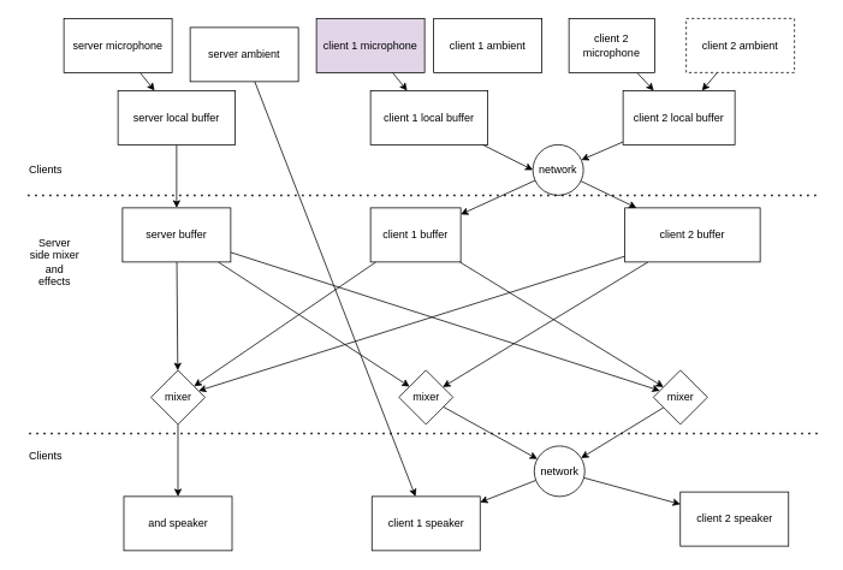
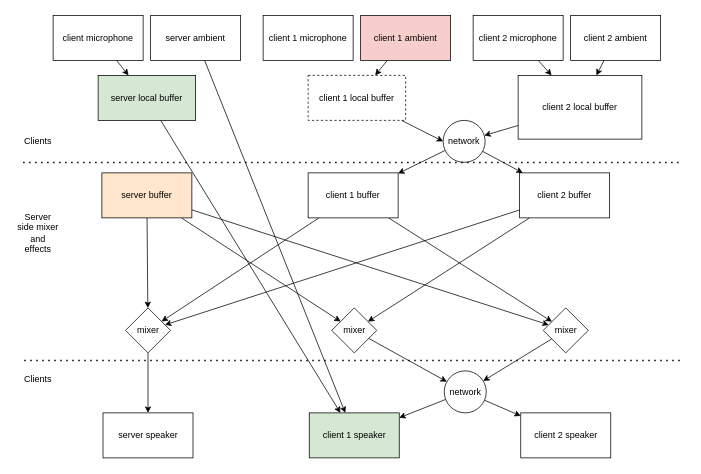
  <mxCell id="0" />
  <mxCell id="1" parent="0" />
  <mxCell id="2" style="edgeStyle=none;rounded=0;orthogonalLoop=1;jettySize=auto;html=1;" edge="1" parent="1" source="4" target="28"><mxGeometry relative="1" as="geometry" /></mxCell>
  <mxCell id="3" style="edgeStyle=none;rounded=0;orthogonalLoop=1;jettySize=auto;html=1;" edge="1" parent="1" source="4" target="30"><mxGeometry relative="1" as="geometry" /></mxCell>
- <mxCell id="4" value="client 1 buffer" style="rounded=0;whiteSpace=wrap;html=1;" parent="1" vertex="1"><mxGeometry x="410" y="230" width="100" height="60" as="geometry" /></mxCell>
+ <mxCell id="4" value="client 1 buffer" style="rounded=0;whiteSpace=wrap;html=1;" parent="1" vertex="1"><mxGeometry x="410" y="230" width="120" height="60" as="geometry" /></mxCell>
  <mxCell id="5" style="edgeStyle=none;rounded=0;orthogonalLoop=1;jettySize=auto;html=1;" edge="1" parent="1" source="7" target="44"><mxGeometry relative="1" as="geometry" /></mxCell>
  <mxCell id="6" style="edgeStyle=none;rounded=0;orthogonalLoop=1;jettySize=auto;html=1;" edge="1" parent="1" source="7" target="28"><mxGeometry relative="1" as="geometry" /></mxCell>
- <mxCell id="7" value="client 2 buffer" style="rounded=0;whiteSpace=wrap;html=1;" parent="1" vertex="1"><mxGeometry x="692" y="230" width="150" height="60" as="geometry" /></mxCell>
+ <mxCell id="7" value="client 2 buffer" style="rounded=0;whiteSpace=wrap;html=1;" parent="1" vertex="1"><mxGeometry x="692" y="230" width="120" height="60" as="geometry" /></mxCell>
  <mxCell id="8" style="edgeStyle=none;rounded=0;orthogonalLoop=1;jettySize=auto;html=1;" edge="1" parent="1" source="11" target="44"><mxGeometry relative="1" as="geometry" /></mxCell>
  <mxCell id="9" style="edgeStyle=none;rounded=0;orthogonalLoop=1;jettySize=auto;html=1;" edge="1" parent="1" source="11" target="30"><mxGeometry relative="1" as="geometry" /></mxCell>
  <mxCell id="10" style="edgeStyle=none;rounded=0;orthogonalLoop=1;jettySize=auto;html=1;" edge="1" parent="1" source="11" target="28"><mxGeometry relative="1" as="geometry" /></mxCell>
- <mxCell id="11" value="server buffer" style="rounded=0;whiteSpace=wrap;html=1;" parent="1" vertex="1"><mxGeometry x="135" y="230" width="120" height="60" as="geometry" /></mxCell>
- <mxCell id="12" style="edgeStyle=none;rounded=0;orthogonalLoop=1;jettySize=auto;html=1;" parent="1" source="13" target="11" edge="1"><mxGeometry relative="1" as="geometry" /></mxCell>
- <mxCell id="13" value="server local buffer" style="rounded=0;whiteSpace=wrap;html=1;" parent="1" vertex="1"><mxGeometry x="130" y="100" width="130" height="60" as="geometry" /></mxCell>
+ <mxCell id="11" value="server buffer" style="rounded=0;whiteSpace=wrap;html=1;fillColor=#ffe6cc;" parent="1" vertex="1"><mxGeometry x="135" y="230" width="120" height="60" as="geometry" /></mxCell>
+ <mxCell id="12" style="edgeStyle=none;rounded=0;orthogonalLoop=1;jettySize=auto;html=1;" parent="1" source="13" target="19" edge="1"><mxGeometry relative="1" as="geometry" /></mxCell>
+ <mxCell id="13" value="server local buffer" style="rounded=0;whiteSpace=wrap;html=1;fillColor=#d5e8d4;" parent="1" vertex="1"><mxGeometry x="130" y="100" width="130" height="60" as="geometry" /></mxCell>
  <mxCell id="14" style="edgeStyle=none;rounded=0;orthogonalLoop=1;jettySize=auto;html=1;" edge="1" parent="1" source="15" target="23"><mxGeometry relative="1" as="geometry" /></mxCell>
- <mxCell id="15" value="client 2 local buffer" style="rounded=0;whiteSpace=wrap;html=1;" parent="1" vertex="1"><mxGeometry x="690" y="100" width="124" height="60" as="geometry" /></mxCell>
+ <mxCell id="15" value="client 2 local buffer" style="rounded=0;whiteSpace=wrap;html=1;" parent="1" vertex="1"><mxGeometry x="690" y="100" width="165" height="85" as="geometry" /></mxCell>
  <mxCell id="16" value="" style="rounded=0;orthogonalLoop=1;jettySize=auto;html=1;entryX=0;entryY=0.5;entryDx=0;entryDy=0;" parent="1" source="17" target="23" edge="1"><mxGeometry relative="1" as="geometry"><mxPoint x="380" y="370" as="targetPoint" /></mxGeometry></mxCell>
- <mxCell id="17" value="client 1 local buffer" style="rounded=0;whiteSpace=wrap;html=1;" parent="1" vertex="1"><mxGeometry x="410" y="100" width="130" height="60" as="geometry" /></mxCell>
- <mxCell id="18" value="and speaker" style="rounded=0;whiteSpace=wrap;html=1;" parent="1" vertex="1"><mxGeometry x="136.5" y="550" width="120" height="60" as="geometry" /></mxCell>
- <mxCell id="19" value="client 1 speaker" style="rounded=0;whiteSpace=wrap;html=1;" parent="1" vertex="1"><mxGeometry x="411.5" y="550" width="120" height="60" as="geometry" /></mxCell>
- <mxCell id="20" value="&lt;div&gt;client 2 speaker&lt;/div&gt;" style="rounded=0;whiteSpace=wrap;html=1;" parent="1" vertex="1"><mxGeometry x="753.5" y="545" width="120" height="60" as="geometry" /></mxCell>
+ <mxCell id="17" value="client 1 local buffer" style="rounded=0;whiteSpace=wrap;html=1;dashed=1;" parent="1" vertex="1"><mxGeometry x="410" y="100" width="130" height="60" as="geometry" /></mxCell>
+ <mxCell id="18" value="server speaker" style="rounded=0;whiteSpace=wrap;html=1;" parent="1" vertex="1"><mxGeometry x="136.5" y="550" width="120" height="60" as="geometry" /></mxCell>
+ <mxCell id="19" value="client 1 speaker" style="rounded=0;whiteSpace=wrap;html=1;fillColor=#d5e8d4;" parent="1" vertex="1"><mxGeometry x="411.5" y="550" width="120" height="60" as="geometry" /></mxCell>
+ <mxCell id="20" value="&lt;div&gt;client 2 speaker&lt;/div&gt;" style="rounded=0;whiteSpace=wrap;html=1;" parent="1" vertex="1"><mxGeometry x="693.5" y="550" width="120" height="60" as="geometry" /></mxCell>
  <mxCell id="21" value="" style="edgeStyle=none;rounded=0;orthogonalLoop=1;jettySize=auto;html=1;" parent="1" source="23" target="7" edge="1"><mxGeometry relative="1" as="geometry" /></mxCell>
  <mxCell id="22" style="rounded=0;orthogonalLoop=1;jettySize=auto;html=1;" edge="1" parent="1" source="23" target="4"><mxGeometry relative="1" as="geometry" /></mxCell>
  <mxCell id="23" value="network" style="ellipse;whiteSpace=wrap;html=1;aspect=fixed;" parent="1" vertex="1"><mxGeometry x="590" y="160" width="56" height="56" as="geometry" /></mxCell>
  <mxCell id="24" style="edgeStyle=none;rounded=0;orthogonalLoop=1;jettySize=auto;html=1;" edge="1" parent="1" source="26" target="19"><mxGeometry relative="1" as="geometry" /></mxCell>
  <mxCell id="25" style="edgeStyle=none;rounded=0;orthogonalLoop=1;jettySize=auto;html=1;" edge="1" parent="1" source="26" target="20"><mxGeometry relative="1" as="geometry" /></mxCell>
  <mxCell id="26" value="network" style="ellipse;whiteSpace=wrap;html=1;aspect=fixed;" parent="1" vertex="1"><mxGeometry x="591.5" y="494" width="56" height="56" as="geometry" /></mxCell>
  <mxCell id="27" style="edgeStyle=none;rounded=0;orthogonalLoop=1;jettySize=auto;html=1;" edge="1" parent="1" source="28" target="18"><mxGeometry relative="1" as="geometry" /></mxCell>
  <mxCell id="28" value="mixer" style="rhombus;whiteSpace=wrap;html=1;" parent="1" vertex="1"><mxGeometry x="166.5" y="410" width="60" height="60" as="geometry" /></mxCell>
  <mxCell id="29" style="edgeStyle=none;rounded=0;orthogonalLoop=1;jettySize=auto;html=1;" edge="1" parent="1" source="30" target="26"><mxGeometry relative="1" as="geometry" /></mxCell>
  <mxCell id="30" value="mixer" style="rhombus;whiteSpace=wrap;html=1;" parent="1" vertex="1"><mxGeometry x="723.5" y="410" width="60" height="60" as="geometry" /></mxCell>
  <mxCell id="31" style="edgeStyle=none;rounded=0;orthogonalLoop=1;jettySize=auto;html=1;" edge="1" parent="1" source="32" target="13"><mxGeometry relative="1" as="geometry" /></mxCell>
- <mxCell id="32" value="server microphone" style="rounded=0;whiteSpace=wrap;html=1;" vertex="1" parent="1"><mxGeometry x="70" y="20" width="120" height="60" as="geometry" /></mxCell>
+ <mxCell id="32" value="client microphone" style="rounded=0;whiteSpace=wrap;html=1;" vertex="1" parent="1"><mxGeometry x="70" y="20" width="120" height="60" as="geometry" /></mxCell>
  <mxCell id="33" style="edgeStyle=none;rounded=0;orthogonalLoop=1;jettySize=auto;html=1;" edge="1" parent="1" source="34" target="19"><mxGeometry relative="1" as="geometry" /></mxCell>
- <mxCell id="34" value="server ambient" style="rounded=0;whiteSpace=wrap;html=1;" vertex="1" parent="1"><mxGeometry x="210" y="30" width="120" height="60" as="geometry" /></mxCell>
- <mxCell id="35" style="edgeStyle=none;rounded=0;orthogonalLoop=1;jettySize=auto;html=1;" edge="1" parent="1" source="36" target="17"><mxGeometry relative="1" as="geometry" /></mxCell>
- <mxCell id="36" value="client 1 microphone" style="rounded=0;whiteSpace=wrap;html=1;fillColor=#e1d5e7;" vertex="1" parent="1"><mxGeometry x="350" y="20" width="120" height="60" as="geometry" /></mxCell>
- <mxCell id="38" value="client 1 ambient" style="rounded=0;whiteSpace=wrap;html=1;" vertex="1" parent="1"><mxGeometry x="480" y="20" width="120" height="60" as="geometry" /></mxCell>
+ <mxCell id="34" value="server ambient" style="rounded=0;whiteSpace=wrap;html=1;" vertex="1" parent="1"><mxGeometry x="200" y="20" width="120" height="60" as="geometry" /></mxCell>
+ <mxCell id="36" value="client 1 microphone" style="rounded=0;whiteSpace=wrap;html=1;" vertex="1" parent="1"><mxGeometry x="350" y="20" width="120" height="60" as="geometry" /></mxCell>
+ <mxCell id="37" style="edgeStyle=none;rounded=0;orthogonalLoop=1;jettySize=auto;html=1;" edge="1" parent="1" source="38" target="17"><mxGeometry relative="1" as="geometry" /></mxCell>
+ <mxCell id="38" value="client 1 ambient" style="rounded=0;whiteSpace=wrap;html=1;fillColor=#f8cecc;" vertex="1" parent="1"><mxGeometry x="480" y="20" width="120" height="60" as="geometry" /></mxCell>
  <mxCell id="39" style="edgeStyle=none;rounded=0;orthogonalLoop=1;jettySize=auto;html=1;" edge="1" parent="1" source="40" target="15"><mxGeometry relative="1" as="geometry" /></mxCell>
- <mxCell id="40" value="client 2 microphone" style="rounded=0;whiteSpace=wrap;html=1;" vertex="1" parent="1"><mxGeometry x="630" y="20" width="95" height="60" as="geometry" /></mxCell>
+ <mxCell id="40" value="client 2 microphone" style="rounded=0;whiteSpace=wrap;html=1;" vertex="1" parent="1"><mxGeometry x="630" y="20" width="120" height="60" as="geometry" /></mxCell>
  <mxCell id="41" style="edgeStyle=none;rounded=0;orthogonalLoop=1;jettySize=auto;html=1;" edge="1" parent="1" source="42" target="15"><mxGeometry relative="1" as="geometry" /></mxCell>
- <mxCell id="42" value="client 2 ambient" style="rounded=0;whiteSpace=wrap;html=1;dashed=1;" vertex="1" parent="1"><mxGeometry x="760" y="20" width="120" height="60" as="geometry" /></mxCell>
+ <mxCell id="42" value="client 2 ambient" style="rounded=0;whiteSpace=wrap;html=1;" vertex="1" parent="1"><mxGeometry x="760" y="20" width="120" height="60" as="geometry" /></mxCell>
  <mxCell id="43" style="edgeStyle=none;rounded=0;orthogonalLoop=1;jettySize=auto;html=1;" edge="1" parent="1" source="44" target="26"><mxGeometry relative="1" as="geometry" /></mxCell>
  <mxCell id="44" value="mixer" style="rhombus;whiteSpace=wrap;html=1;" parent="1" vertex="1"><mxGeometry x="441.5" y="410" width="60" height="60" as="geometry" /></mxCell>
  <mxCell id="45" value="" style="endArrow=none;dashed=1;html=1;dashPattern=1 3;strokeWidth=2;rounded=0;" edge="1" parent="1"><mxGeometry width="50" height="50" relative="1" as="geometry"><mxPoint x="30" y="216" as="sourcePoint" /><mxPoint x="910" y="216" as="targetPoint" /></mxGeometry></mxCell>
  <mxCell id="46" value="" style="endArrow=none;dashed=1;html=1;dashPattern=1 3;strokeWidth=2;rounded=0;" edge="1" parent="1"><mxGeometry width="50" height="50" relative="1" as="geometry"><mxPoint x="31.5" y="480" as="sourcePoint" /><mxPoint x="911.5" y="480" as="targetPoint" /></mxGeometry></mxCell>
- <mxCell id="47" value="Server side mixer and effects" style="text;html=1;strokeColor=none;fillColor=none;align=center;verticalAlign=middle;whiteSpace=wrap;rounded=0;" vertex="1" parent="1"><mxGeometry x="30" y="260" width="60" height="60" as="geometry" /></mxCell>
+ <mxCell id="47" value="Server side mixer and effects" style="text;html=1;strokeColor=none;fillColor=none;align=center;verticalAlign=middle;whiteSpace=wrap;rounded=0;" vertex="1" parent="1"><mxGeometry x="20" y="280" width="60" height="60" as="geometry" /></mxCell>
  <mxCell id="48" value="Clients" style="text;html=1;strokeColor=none;fillColor=none;align=center;verticalAlign=middle;whiteSpace=wrap;rounded=0;" vertex="1" parent="1"><mxGeometry x="20" y="173" width="60" height="30" as="geometry" /></mxCell>
  <mxCell id="49" value="Clients" style="text;html=1;strokeColor=none;fillColor=none;align=center;verticalAlign=middle;whiteSpace=wrap;rounded=0;" vertex="1" parent="1"><mxGeometry x="20" y="490" width="60" height="30" as="geometry" /></mxCell>
